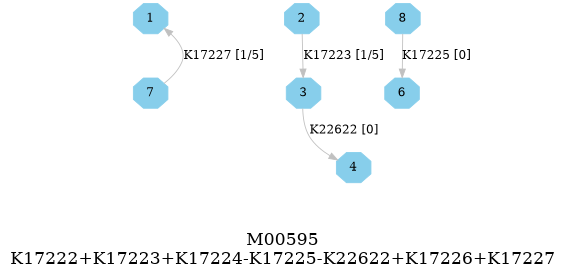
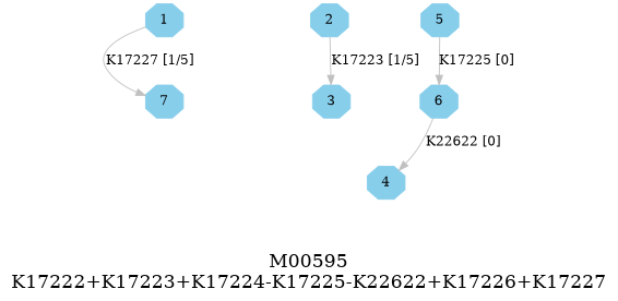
  digraph {
    fontsize=20
    label="M00595\nK17222+K17223+K17224-K17225-K22622+K17226+K17227"
    node [color=skyblue shape=octagon style=filled]
    edge [color=grey]
    1 [height=.3 width=.3]
    2 [height=.3 width=.3]
    3 [height=.3 width=.3]
    4 [height=.3 width=.3]
-   5 [height=.3 width=.3 label=8]
+   5 [height=.3 width=.3]
    6 [height=.3 width=.3]
    7 [height=.3 width=.3]
    subgraph sub_1 {
      1
      2
      3
      4
      5
      6
      7
    }
    2 -> 3 [label="K17223 [1/5]"]
    5 -> 6 [label="K17225 [0]"]
-   3 -> 4 [label="K22622 [0]"]
-   7 -> 1 [label="K17227 [1/5]"]
+   6 -> 4 [label="K22622 [0]"]
+   1 -> 7 [label="K17227 [1/5]"]
  }
